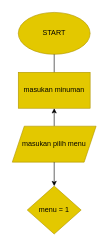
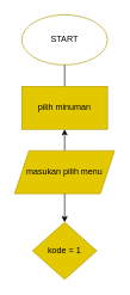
  <mxCell id="0" />
  <mxCell id="1" parent="0" />
- <mxCell id="2" value="START" style="ellipse;whiteSpace=wrap;html=1;fillColor=#e3c800;strokeColor=#B09500;fontColor=#000000;" vertex="1" parent="1"><mxGeometry x="30" y="20" width="120" height="70" as="geometry" /></mxCell>
+ <mxCell id="2" value="START" style="ellipse;whiteSpace=wrap;html=1;fillColor=#ffffff;strokeColor=#B09500;fontColor=#000000;" vertex="1" parent="1"><mxGeometry x="30" y="20" width="120" height="70" as="geometry" /></mxCell>
  <mxCell id="3" value="" style="endArrow=classic;html=1;exitX=0.5;exitY=1;exitDx=0;exitDy=0;" edge="1" parent="1"><mxGeometry width="50" height="50" relative="1" as="geometry"><mxPoint x="90" y="90" as="sourcePoint" /><mxPoint x="90" y="140" as="targetPoint" /></mxGeometry></mxCell>
- <mxCell id="4" value="masukan minuman" style="rounded=0;whiteSpace=wrap;html=1;fillColor=#e3c800;fontColor=#000000;strokeColor=#B09500;" vertex="1" parent="1"><mxGeometry x="30" y="120" width="120" height="60" as="geometry" /></mxCell>
+ <mxCell id="4" value="pilih minuman" style="rounded=0;whiteSpace=wrap;html=1;fillColor=#e3c800;fontColor=#000000;strokeColor=#B09500;" vertex="1" parent="1"><mxGeometry x="30" y="120" width="120" height="60" as="geometry" /></mxCell>
  <mxCell id="5" value="" style="edgeStyle=none;html=1;" edge="1" parent="1"><mxGeometry relative="1" as="geometry"><mxPoint x="90" y="210" as="sourcePoint" /><mxPoint x="90" y="180" as="targetPoint" /></mxGeometry></mxCell>
  <mxCell id="6" value="&lt;div&gt;&lt;span&gt;masukan pilih menu&lt;/span&gt;&lt;/div&gt;" style="shape=parallelogram;perimeter=parallelogramPerimeter;whiteSpace=wrap;html=1;fixedSize=1;fillColor=#e3c800;fontColor=#000000;strokeColor=#B09500;align=center;" vertex="1" parent="1"><mxGeometry x="20" y="210" width="140" height="60" as="geometry" /></mxCell>
  <mxCell id="7" value="" style="endArrow=classic;html=1;exitX=0.5;exitY=1;exitDx=0;exitDy=0;entryX=0.5;entryY=0;entryDx=0;entryDy=0;" edge="1" parent="1"><mxGeometry width="50" height="50" relative="1" as="geometry"><mxPoint x="90" y="270" as="sourcePoint" /><mxPoint x="90" y="310" as="targetPoint" /></mxGeometry></mxCell>
- <mxCell id="8" value="menu = 1" style="rhombus;whiteSpace=wrap;html=1;fillColor=#e3c800;fontColor=#000000;strokeColor=#B09500;" vertex="1" parent="1"><mxGeometry x="45" y="310" width="90" height="80" as="geometry" /></mxCell>
+ <mxCell id="8" value="kode = 1" style="rhombus;whiteSpace=wrap;html=1;fillColor=#e3c800;fontColor=#000000;strokeColor=#B09500;" vertex="1" parent="1"><mxGeometry x="45" y="310" width="90" height="80" as="geometry" /></mxCell>
